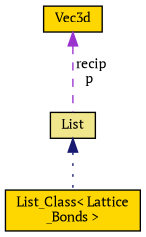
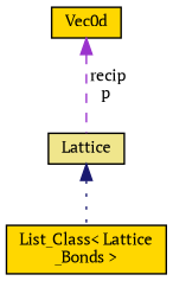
  digraph {
    fontname="PT Serif"
    node [color=black fillcolor=gold fontname="PT Serif" fontsize=10 shape=record style=filled]
    edge [dir=back fontname="PT Serif" fontsize=10 labelfontname=Helvetica labelfontsize=10]
-   n1 [fillcolor=khaki fontcolor=black height=0.2 label=List width=0.4]
+   n1 [fillcolor=khaki fontcolor=black height=0.2 label=Lattice width=0.4]
    n2 [height=0.2 label="List_Class\< Lattice\l_Bonds \>" width=0.4]
-   n3 [height=0.2 label=Vec3d width=0.4]
+   n3 [height=0.2 label=Vec0d width=0.4]
    n1 -> n2 [color=midnightblue style=dotted]
    n3 -> n1 [color=darkorchid3 label=" recip\np" style=dashed]
  }
